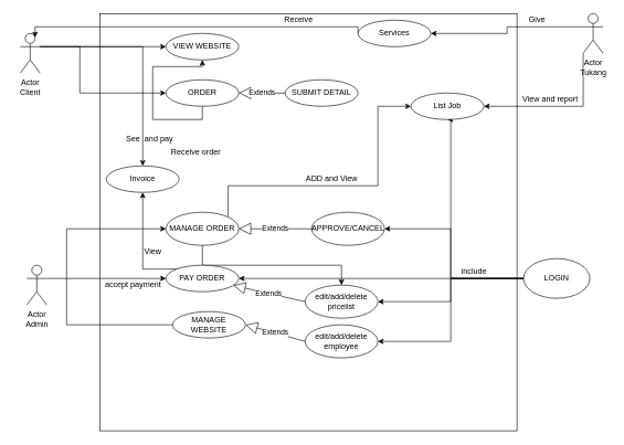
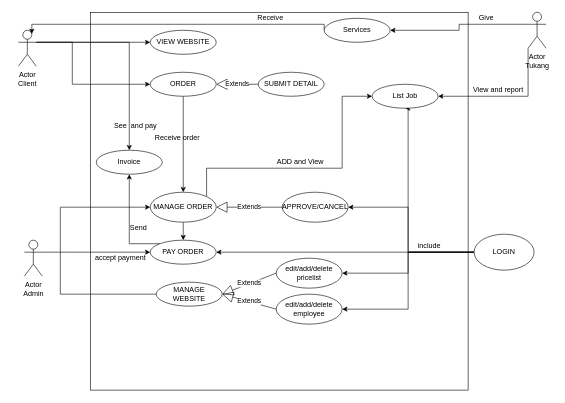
  <mxCell id="0" />
  <mxCell id="1" parent="0" />
  <mxCell id="2" value="" style="whiteSpace=wrap;html=1;aspect=fixed;" vertex="1" parent="1"><mxGeometry x="150" y="20" width="630" height="630" as="geometry" /></mxCell>
  <mxCell id="3" style="edgeStyle=orthogonalEdgeStyle;rounded=0;orthogonalLoop=1;jettySize=auto;html=1;exitX=1;exitY=0.333;exitDx=0;exitDy=0;exitPerimeter=0;entryX=0;entryY=0.5;entryDx=0;entryDy=0;" edge="1" parent="1" source="6" target="16"><mxGeometry relative="1" as="geometry"><Array as="points"><mxPoint x="230" y="70" /></Array></mxGeometry></mxCell>
  <mxCell id="4" style="edgeStyle=orthogonalEdgeStyle;rounded=0;orthogonalLoop=1;jettySize=auto;html=1;exitX=1;exitY=0.333;exitDx=0;exitDy=0;exitPerimeter=0;entryX=0;entryY=0.5;entryDx=0;entryDy=0;" edge="1" parent="1" source="6" target="18"><mxGeometry relative="1" as="geometry"><Array as="points"><mxPoint x="120" y="70" /><mxPoint x="120" y="140" /></Array></mxGeometry></mxCell>
  <mxCell id="5" style="edgeStyle=orthogonalEdgeStyle;rounded=0;orthogonalLoop=1;jettySize=auto;html=1;exitX=1;exitY=0.333;exitDx=0;exitDy=0;exitPerimeter=0;entryX=0.5;entryY=0;entryDx=0;entryDy=0;" edge="1" parent="1" source="6" target="48"><mxGeometry relative="1" as="geometry" /></mxCell>
  <mxCell id="6" value="Actor" style="shape=umlActor;verticalLabelPosition=bottom;verticalAlign=top;html=1;outlineConnect=0;" vertex="1" parent="1"><mxGeometry x="30" y="50" width="30" height="60" as="geometry" /></mxCell>
  <mxCell id="7" style="edgeStyle=orthogonalEdgeStyle;rounded=0;orthogonalLoop=1;jettySize=auto;html=1;exitX=1;exitY=0.333;exitDx=0;exitDy=0;exitPerimeter=0;entryX=0;entryY=0.5;entryDx=0;entryDy=0;" edge="1" parent="1" source="9" target="24"><mxGeometry relative="1" as="geometry" /></mxCell>
  <mxCell id="8" style="edgeStyle=orthogonalEdgeStyle;rounded=0;orthogonalLoop=1;jettySize=auto;html=1;exitX=0;exitY=0.5;exitDx=0;exitDy=0;entryX=0;entryY=0.5;entryDx=0;entryDy=0;" edge="1" parent="1" source="22" target="21"><mxGeometry relative="1" as="geometry"><Array as="points"><mxPoint x="100" y="490" /><mxPoint x="100" y="345" /></Array></mxGeometry></mxCell>
  <mxCell id="9" value="Actor" style="shape=umlActor;verticalLabelPosition=bottom;verticalAlign=top;html=1;outlineConnect=0;" vertex="1" parent="1"><mxGeometry x="40" y="400" width="30" height="60" as="geometry" /></mxCell>
  <mxCell id="10" style="edgeStyle=orthogonalEdgeStyle;rounded=0;orthogonalLoop=1;jettySize=auto;html=1;exitX=0;exitY=0.5;exitDx=0;exitDy=0;" edge="1" parent="1" source="15" target="24"><mxGeometry relative="1" as="geometry" /></mxCell>
  <mxCell id="11" style="edgeStyle=orthogonalEdgeStyle;rounded=0;orthogonalLoop=1;jettySize=auto;html=1;exitX=0;exitY=0.5;exitDx=0;exitDy=0;entryX=1;entryY=0.5;entryDx=0;entryDy=0;" edge="1" parent="1" source="15" target="26"><mxGeometry relative="1" as="geometry"><Array as="points"><mxPoint x="680" y="420" /><mxPoint x="680" y="345" /></Array></mxGeometry></mxCell>
  <mxCell id="12" style="edgeStyle=orthogonalEdgeStyle;rounded=0;orthogonalLoop=1;jettySize=auto;html=1;exitX=0;exitY=0.5;exitDx=0;exitDy=0;entryX=1;entryY=0.5;entryDx=0;entryDy=0;" edge="1" parent="1" source="15" target="32"><mxGeometry relative="1" as="geometry" /></mxCell>
  <mxCell id="13" style="edgeStyle=orthogonalEdgeStyle;rounded=0;orthogonalLoop=1;jettySize=auto;html=1;exitX=0;exitY=0.5;exitDx=0;exitDy=0;entryX=1;entryY=0.5;entryDx=0;entryDy=0;" edge="1" parent="1" source="15" target="33"><mxGeometry relative="1" as="geometry"><Array as="points"><mxPoint x="680" y="420" /><mxPoint x="680" y="515" /></Array></mxGeometry></mxCell>
  <mxCell id="14" style="edgeStyle=orthogonalEdgeStyle;rounded=0;orthogonalLoop=1;jettySize=auto;html=1;exitX=0;exitY=0.5;exitDx=0;exitDy=0;entryX=0.5;entryY=1;entryDx=0;entryDy=0;" edge="1" parent="1" source="15" target="44"><mxGeometry relative="1" as="geometry"><Array as="points"><mxPoint x="680" y="420" /><mxPoint x="680" y="180" /></Array></mxGeometry></mxCell>
  <mxCell id="15" value="LOGIN" style="ellipse;whiteSpace=wrap;html=1;" vertex="1" parent="1"><mxGeometry x="790" y="390" width="100" height="60" as="geometry" /></mxCell>
  <mxCell id="16" value="VIEW WEBSITE" style="ellipse;whiteSpace=wrap;html=1;" vertex="1" parent="1"><mxGeometry x="250" y="50" width="110" height="40" as="geometry" /></mxCell>
- <mxCell id="17" style="edgeStyle=orthogonalEdgeStyle;rounded=0;orthogonalLoop=1;jettySize=auto;html=1;exitX=0.5;exitY=1;exitDx=0;exitDy=0;" edge="1" parent="1" source="18" target="16"><mxGeometry relative="1" as="geometry" /></mxCell>
+ <mxCell id="17" style="edgeStyle=orthogonalEdgeStyle;rounded=0;orthogonalLoop=1;jettySize=auto;html=1;exitX=0.5;exitY=1;exitDx=0;exitDy=0;" edge="1" parent="1" source="18" target="21"><mxGeometry relative="1" as="geometry" /></mxCell>
  <mxCell id="18" value="ORDER" style="ellipse;whiteSpace=wrap;html=1;" vertex="1" parent="1"><mxGeometry x="250" y="120" width="110" height="40" as="geometry" /></mxCell>
  <mxCell id="19" style="edgeStyle=orthogonalEdgeStyle;rounded=0;orthogonalLoop=1;jettySize=auto;html=1;exitX=1;exitY=0;exitDx=0;exitDy=0;entryX=0;entryY=0.5;entryDx=0;entryDy=0;" edge="1" parent="1" source="21" target="44"><mxGeometry relative="1" as="geometry"><Array as="points"><mxPoint x="344" y="280" /><mxPoint x="570" y="280" /><mxPoint x="570" y="160" /></Array></mxGeometry></mxCell>
- <mxCell id="20" style="edgeStyle=orthogonalEdgeStyle;rounded=0;orthogonalLoop=1;jettySize=auto;html=1;exitX=0.5;exitY=1;exitDx=0;exitDy=0;" edge="1" parent="1" source="21" target="32"><mxGeometry relative="1" as="geometry" /></mxCell>
+ <mxCell id="20" style="edgeStyle=orthogonalEdgeStyle;rounded=0;orthogonalLoop=1;jettySize=auto;html=1;exitX=0.5;exitY=1;exitDx=0;exitDy=0;entryX=0.5;entryY=0;entryDx=0;entryDy=0;" edge="1" parent="1" source="21" target="24"><mxGeometry relative="1" as="geometry" /></mxCell>
  <mxCell id="21" value="MANAGE ORDER" style="ellipse;whiteSpace=wrap;html=1;" vertex="1" parent="1"><mxGeometry x="250" y="320" width="110" height="50" as="geometry" /></mxCell>
  <mxCell id="22" value="MANAGE WEBSITE" style="ellipse;whiteSpace=wrap;html=1;" vertex="1" parent="1"><mxGeometry x="260" y="470" width="110" height="40" as="geometry" /></mxCell>
  <mxCell id="23" style="edgeStyle=orthogonalEdgeStyle;rounded=0;orthogonalLoop=1;jettySize=auto;html=1;exitX=0;exitY=0;exitDx=0;exitDy=0;entryX=0.5;entryY=1;entryDx=0;entryDy=0;" edge="1" parent="1" source="24" target="48"><mxGeometry relative="1" as="geometry"><Array as="points"><mxPoint x="215" y="406" /></Array></mxGeometry></mxCell>
  <mxCell id="24" value="PAY ORDER" style="ellipse;whiteSpace=wrap;html=1;" vertex="1" parent="1"><mxGeometry x="250" y="400" width="110" height="40" as="geometry" /></mxCell>
  <mxCell id="25" value="SUBMIT DETAIL&lt;span style=&quot;color: rgba(0 , 0 , 0 , 0) ; font-family: monospace ; font-size: 0px&quot;&gt;%3CmxGraphModel%3E%3Croot%3E%3CmxCell%20id%3D%220%22%2F%3E%3CmxCell%20id%3D%221%22%20parent%3D%220%22%2F%3E%3CmxCell%20id%3D%222%22%20value%3D%22%22%20style%3D%22ellipse%3BwhiteSpace%3Dwrap%3Bhtml%3D1%3B%22%20vertex%3D%221%22%20parent%3D%221%22%3E%3CmxGeometry%20x%3D%22240%22%20y%3D%2260%22%20width%3D%22110%22%20height%3D%2240%22%20as%3D%22geometry%22%2F%3E%3C%2FmxCell%3E%3C%2Froot%3E%3C%2FmxGraphModel%3E&lt;/span&gt;" style="ellipse;whiteSpace=wrap;html=1;" vertex="1" parent="1"><mxGeometry x="430" y="120" width="110" height="40" as="geometry" /></mxCell>
  <mxCell id="26" value="APPROVE/CANCEL" style="ellipse;whiteSpace=wrap;html=1;" vertex="1" parent="1"><mxGeometry x="470" y="320" width="110" height="50" as="geometry" /></mxCell>
  <mxCell id="27" value="Extends" style="endArrow=block;endSize=16;endFill=0;html=1;entryX=1;entryY=0.5;entryDx=0;entryDy=0;" edge="1" parent="1" source="26" target="21"><mxGeometry width="160" relative="1" as="geometry"><mxPoint x="400" y="440" as="sourcePoint" /><mxPoint x="560" y="440" as="targetPoint" /></mxGeometry></mxCell>
  <mxCell id="28" value="Extends" style="endArrow=block;endSize=16;endFill=0;html=1;entryX=1;entryY=0.5;entryDx=0;entryDy=0;exitX=0;exitY=0.5;exitDx=0;exitDy=0;" edge="1" parent="1" source="25" target="18"><mxGeometry width="160" relative="1" as="geometry"><mxPoint x="420" y="180" as="sourcePoint" /><mxPoint x="310" y="180" as="targetPoint" /></mxGeometry></mxCell>
  <mxCell id="29" value="accept payment" style="text;html=1;align=center;verticalAlign=middle;resizable=0;points=[];autosize=1;" vertex="1" parent="1"><mxGeometry x="150" y="420" width="100" height="20" as="geometry" /></mxCell>
  <mxCell id="30" value="Receive order" style="text;html=1;align=center;verticalAlign=middle;resizable=0;points=[];autosize=1;" vertex="1" parent="1"><mxGeometry x="250" y="220" width="90" height="20" as="geometry" /></mxCell>
  <mxCell id="31" value="include" style="text;html=1;align=center;verticalAlign=middle;resizable=0;points=[];autosize=1;" vertex="1" parent="1"><mxGeometry x="690" y="400" width="50" height="20" as="geometry" /></mxCell>
  <mxCell id="32" value="edit/add/delete pricelist" style="ellipse;whiteSpace=wrap;html=1;" vertex="1" parent="1"><mxGeometry x="460" y="430" width="110" height="50" as="geometry" /></mxCell>
  <mxCell id="33" value="edit/add/delete employee" style="ellipse;whiteSpace=wrap;html=1;" vertex="1" parent="1"><mxGeometry x="460" y="490" width="110" height="50" as="geometry" /></mxCell>
- <mxCell id="34" value="Extends" style="endArrow=block;endSize=16;endFill=0;html=1;exitX=0;exitY=0.5;exitDx=0;exitDy=0;" edge="1" parent="1" source="32" target="24"><mxGeometry width="160" relative="1" as="geometry"><mxPoint x="480" y="355" as="sourcePoint" /><mxPoint x="370" y="355" as="targetPoint" /></mxGeometry></mxCell>
+ <mxCell id="34" value="Extends" style="endArrow=block;endSize=16;endFill=0;html=1;entryX=1;entryY=0.5;entryDx=0;entryDy=0;exitX=0;exitY=0.5;exitDx=0;exitDy=0;" edge="1" parent="1" source="32" target="22"><mxGeometry width="160" relative="1" as="geometry"><mxPoint x="480" y="355" as="sourcePoint" /><mxPoint x="370" y="355" as="targetPoint" /></mxGeometry></mxCell>
  <mxCell id="35" value="Extends" style="endArrow=block;endSize=16;endFill=0;html=1;exitX=0;exitY=0.5;exitDx=0;exitDy=0;" edge="1" parent="1" source="33"><mxGeometry width="160" relative="1" as="geometry"><mxPoint x="490" y="365" as="sourcePoint" /><mxPoint x="370" y="490" as="targetPoint" /></mxGeometry></mxCell>
  <mxCell id="36" value="Client" style="text;html=1;align=center;verticalAlign=middle;resizable=0;points=[];autosize=1;" vertex="1" parent="1"><mxGeometry x="20" y="130" width="50" height="20" as="geometry" /></mxCell>
  <mxCell id="37" value="Admin" style="text;html=1;align=center;verticalAlign=middle;resizable=0;points=[];autosize=1;" vertex="1" parent="1"><mxGeometry x="30" y="480" width="50" height="20" as="geometry" /></mxCell>
  <mxCell id="38" style="edgeStyle=orthogonalEdgeStyle;rounded=0;orthogonalLoop=1;jettySize=auto;html=1;exitX=0;exitY=0.333;exitDx=0;exitDy=0;exitPerimeter=0;entryX=1;entryY=0.5;entryDx=0;entryDy=0;" edge="1" parent="1" source="40" target="43"><mxGeometry relative="1" as="geometry" /></mxCell>
  <mxCell id="39" style="edgeStyle=orthogonalEdgeStyle;rounded=0;orthogonalLoop=1;jettySize=auto;html=1;exitX=0;exitY=1;exitDx=0;exitDy=0;exitPerimeter=0;entryX=1;entryY=0.5;entryDx=0;entryDy=0;" edge="1" parent="1" source="40" target="44"><mxGeometry relative="1" as="geometry" /></mxCell>
  <mxCell id="40" value="Actor" style="shape=umlActor;verticalLabelPosition=bottom;verticalAlign=top;html=1;outlineConnect=0;" vertex="1" parent="1"><mxGeometry x="880" y="20" width="30" height="60" as="geometry" /></mxCell>
  <mxCell id="41" value="Tukang" style="text;html=1;align=center;verticalAlign=middle;resizable=0;points=[];autosize=1;" vertex="1" parent="1"><mxGeometry x="870" y="100" width="50" height="20" as="geometry" /></mxCell>
  <mxCell id="42" style="edgeStyle=orthogonalEdgeStyle;rounded=0;orthogonalLoop=1;jettySize=auto;html=1;exitX=0;exitY=0.5;exitDx=0;exitDy=0;entryX=0.75;entryY=0.1;entryDx=0;entryDy=0;entryPerimeter=0;" edge="1" parent="1" source="43" target="6"><mxGeometry relative="1" as="geometry"><Array as="points"><mxPoint x="540" y="40" /><mxPoint x="53" y="40" /></Array></mxGeometry></mxCell>
  <mxCell id="43" value="Services" style="ellipse;whiteSpace=wrap;html=1;" vertex="1" parent="1"><mxGeometry x="540" y="30" width="110" height="40" as="geometry" /></mxCell>
  <mxCell id="44" value="List Job" style="ellipse;whiteSpace=wrap;html=1;" vertex="1" parent="1"><mxGeometry x="620" y="140" width="110" height="40" as="geometry" /></mxCell>
  <mxCell id="45" value="ADD and View" style="text;html=1;align=center;verticalAlign=middle;resizable=0;points=[];autosize=1;" vertex="1" parent="1"><mxGeometry x="455" y="260" width="90" height="20" as="geometry" /></mxCell>
  <mxCell id="46" value="View and report" style="text;html=1;align=center;verticalAlign=middle;resizable=0;points=[];autosize=1;" vertex="1" parent="1"><mxGeometry x="780" y="140" width="100" height="20" as="geometry" /></mxCell>
  <mxCell id="47" value="Receive" style="text;html=1;align=center;verticalAlign=middle;resizable=0;points=[];autosize=1;" vertex="1" parent="1"><mxGeometry x="420" y="20" width="60" height="20" as="geometry" /></mxCell>
  <mxCell id="48" value="Invoice" style="ellipse;whiteSpace=wrap;html=1;" vertex="1" parent="1"><mxGeometry x="160" y="250" width="110" height="40" as="geometry" /></mxCell>
  <mxCell id="49" value="See&amp;nbsp; and pay" style="text;html=1;align=center;verticalAlign=middle;resizable=0;points=[];autosize=1;" vertex="1" parent="1"><mxGeometry x="180" y="200" width="90" height="20" as="geometry" /></mxCell>
- <mxCell id="50" value="View" style="text;html=1;align=center;verticalAlign=middle;resizable=0;points=[];autosize=1;" vertex="1" parent="1"><mxGeometry x="210" y="370" width="40" height="20" as="geometry" /></mxCell>
+ <mxCell id="50" value="Send" style="text;html=1;align=center;verticalAlign=middle;resizable=0;points=[];autosize=1;" vertex="1" parent="1"><mxGeometry x="210" y="370" width="40" height="20" as="geometry" /></mxCell>
  <mxCell id="51" value="Give" style="text;html=1;align=center;verticalAlign=middle;resizable=0;points=[];autosize=1;" vertex="1" parent="1"><mxGeometry x="790" y="20" width="40" height="20" as="geometry" /></mxCell>
